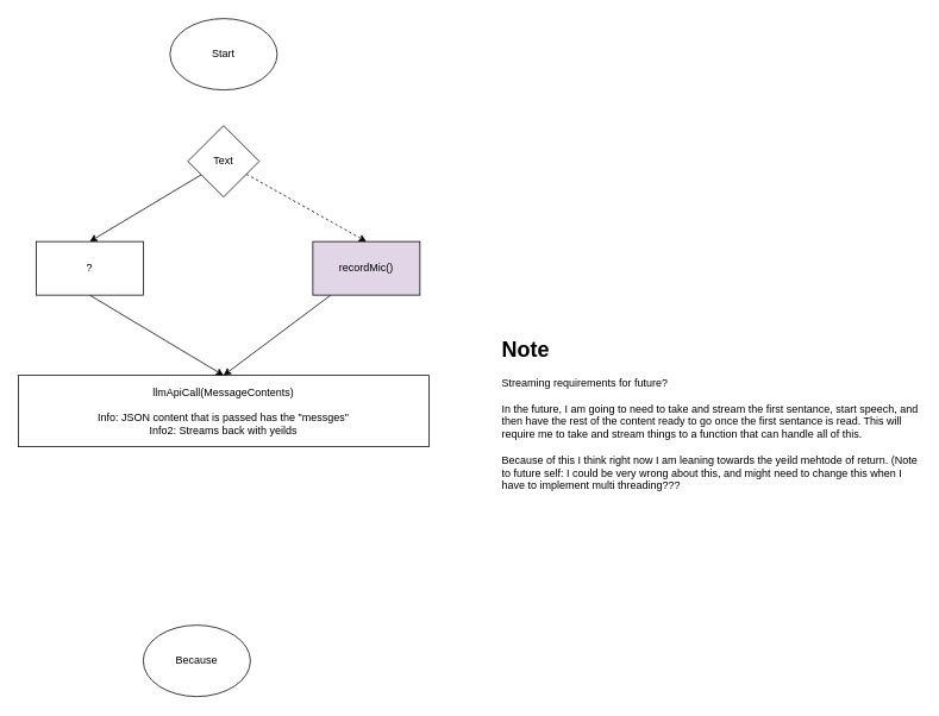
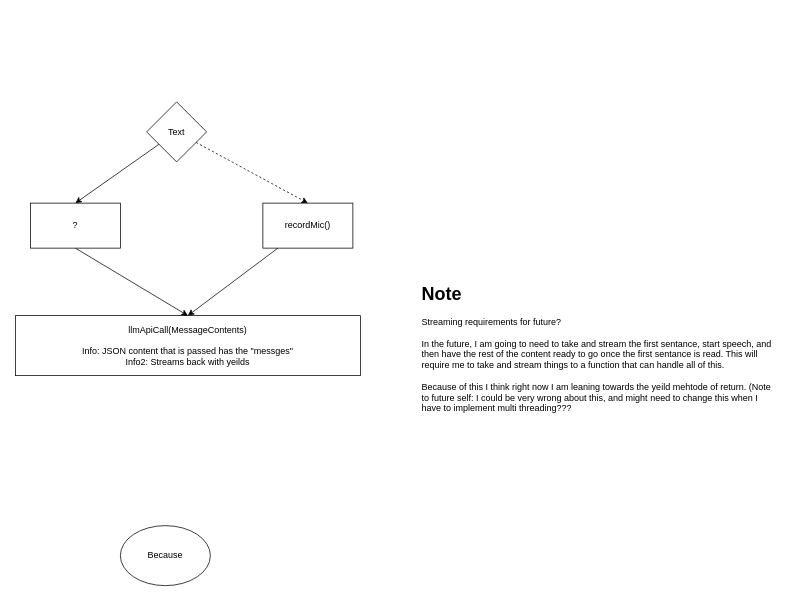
  <mxCell id="0" />
  <mxCell id="1" parent="0" />
  <mxCell id="2" value="llmApiCall(MessageContents)&lt;br&gt;&lt;br&gt;Info: JSON content that is passed has the &quot;messges&quot;&lt;br&gt;Info2: Streams back with yeilds" style="rounded=0;whiteSpace=wrap;html=1;" parent="1" vertex="1"><mxGeometry x="20" y="420" width="460" height="80" as="geometry" /></mxCell>
- <mxCell id="3" value="Start" style="ellipse;whiteSpace=wrap;html=1;" vertex="1" parent="1"><mxGeometry x="190" y="20" width="120" height="80" as="geometry" /></mxCell>
  <mxCell id="4" value="Because" style="ellipse;whiteSpace=wrap;html=1;" vertex="1" parent="1"><mxGeometry x="160" y="700" width="120" height="80" as="geometry" /></mxCell>
  <mxCell id="5" style="edgeStyle=none;html=1;entryX=0.5;entryY=0;entryDx=0;entryDy=0;" edge="1" parent="1" source="7" target="11"><mxGeometry relative="1" as="geometry" /></mxCell>
  <mxCell id="6" style="edgeStyle=none;html=1;entryX=0.5;entryY=0;entryDx=0;entryDy=0;dashed=1;" edge="1" parent="1" source="7" target="9"><mxGeometry relative="1" as="geometry" /></mxCell>
- <mxCell id="7" value="Text" style="rhombus;whiteSpace=wrap;html=1;" vertex="1" parent="1"><mxGeometry x="210" y="140" width="80" height="80" as="geometry" /></mxCell>
+ <mxCell id="7" value="Text" style="rhombus;whiteSpace=wrap;html=1;" vertex="1" parent="1"><mxGeometry x="195" y="135" width="80" height="80" as="geometry" /></mxCell>
  <mxCell id="8" style="edgeStyle=none;html=1;entryX=0.5;entryY=0;entryDx=0;entryDy=0;" edge="1" parent="1" source="9" target="2"><mxGeometry relative="1" as="geometry" /></mxCell>
- <mxCell id="9" value="recordMic()" style="rounded=0;whiteSpace=wrap;html=1;fillColor=#e1d5e7;" vertex="1" parent="1"><mxGeometry x="350" y="270" width="120" height="60" as="geometry" /></mxCell>
+ <mxCell id="9" value="recordMic()" style="rounded=0;whiteSpace=wrap;html=1;" vertex="1" parent="1"><mxGeometry x="350" y="270" width="120" height="60" as="geometry" /></mxCell>
  <mxCell id="10" style="edgeStyle=none;html=1;exitX=0.5;exitY=1;exitDx=0;exitDy=0;entryX=0.5;entryY=0;entryDx=0;entryDy=0;" edge="1" parent="1" source="11" target="2"><mxGeometry relative="1" as="geometry" /></mxCell>
  <mxCell id="11" value="?" style="rounded=0;whiteSpace=wrap;html=1;" vertex="1" parent="1"><mxGeometry x="40" y="270" width="120" height="60" as="geometry" /></mxCell>
  <mxCell id="12" value="&lt;h1 style=&quot;margin-top: 0px;&quot;&gt;Note&lt;/h1&gt;&lt;div&gt;Streaming requirements for future?&lt;/div&gt;&lt;div&gt;&lt;br&gt;&lt;/div&gt;&lt;div&gt;In the future, I am going to need to take and stream the first sentance, start speech, and then have the rest of the content ready to go once the first sentance is read. This will require me to take and stream things to a function that can handle all of this.&amp;nbsp;&lt;br&gt;&lt;br&gt;Because of this I think right now I am leaning towards the yeild mehtode of return. (Note to future self: I could be very wrong about this, and might need to change this when I have to implement multi threading???&lt;/div&gt;" style="text;html=1;whiteSpace=wrap;overflow=hidden;rounded=0;" vertex="1" parent="1"><mxGeometry x="560" y="370" width="470" height="220" as="geometry" /></mxCell>
